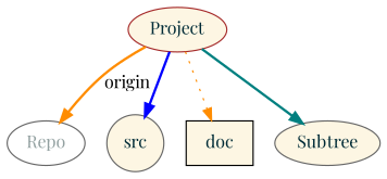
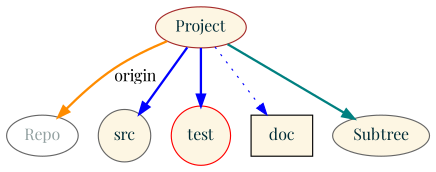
  digraph {
    fontname="Playfair Display"
    node [color=gray40 fillcolor="#fdf6e3" fontcolor="#002b36" fontname="Playfair Display" shape=ellipse style=filled]
    edge [color=darkorange fontname="Playfair Display" style=bold]
    n1 [fillcolor=white fontcolor="#93a1a1" label=Repo]
    n2 [label=src shape=circle]
+   n3 [color=red label=test shape=circle]
    n4 [color=black label=doc shape=box]
    n5 [color=brown label=Project]
    n6 [label=Subtree]
    n5 -> n1 [label=origin]
    n5 -> n2 [color=blue]
-   n5 -> n4 [style=dotted]
+   n5 -> n3 [color=blue]
+   n5 -> n4 [color=blue style=dotted]
    n5 -> n6 [color=teal]
  }
